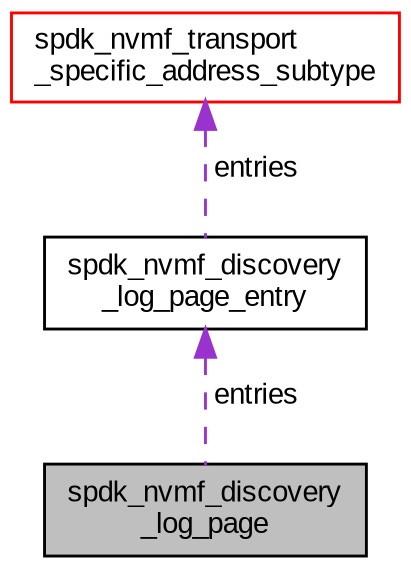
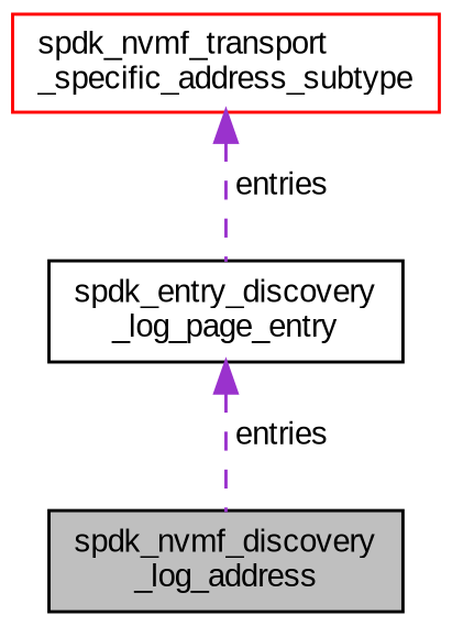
  digraph {
    fontname="Liberation Sans"
    node [color=black fillcolor=white fontname="Liberation Sans" fontsize=10 shape=record style=filled]
    edge [color=darkorchid3 dir=back fontname="Liberation Sans" fontsize=10 labelfontname=Helvetica labelfontsize=10 style=dashed]
-   n1 [fillcolor=grey75 fontcolor=black height=0.2 label="spdk_nvmf_discovery\l_log_page" width=0.4]
-   n2 [height=0.2 label="spdk_nvmf_discovery\l_log_page_entry" width=0.4]
+   n1 [fillcolor=grey75 fontcolor=black height=0.2 label="spdk_nvmf_discovery\l_log_address" width=0.4]
+   n2 [height=0.2 label="spdk_entry_discovery\l_log_page_entry" width=0.4]
    n3 [color=red height=0.2 label="spdk_nvmf_transport\l_specific_address_subtype" width=0.4]
    n2 -> n1 [label=" entries"]
    n3 -> n2 [label=" entries"]
  }
